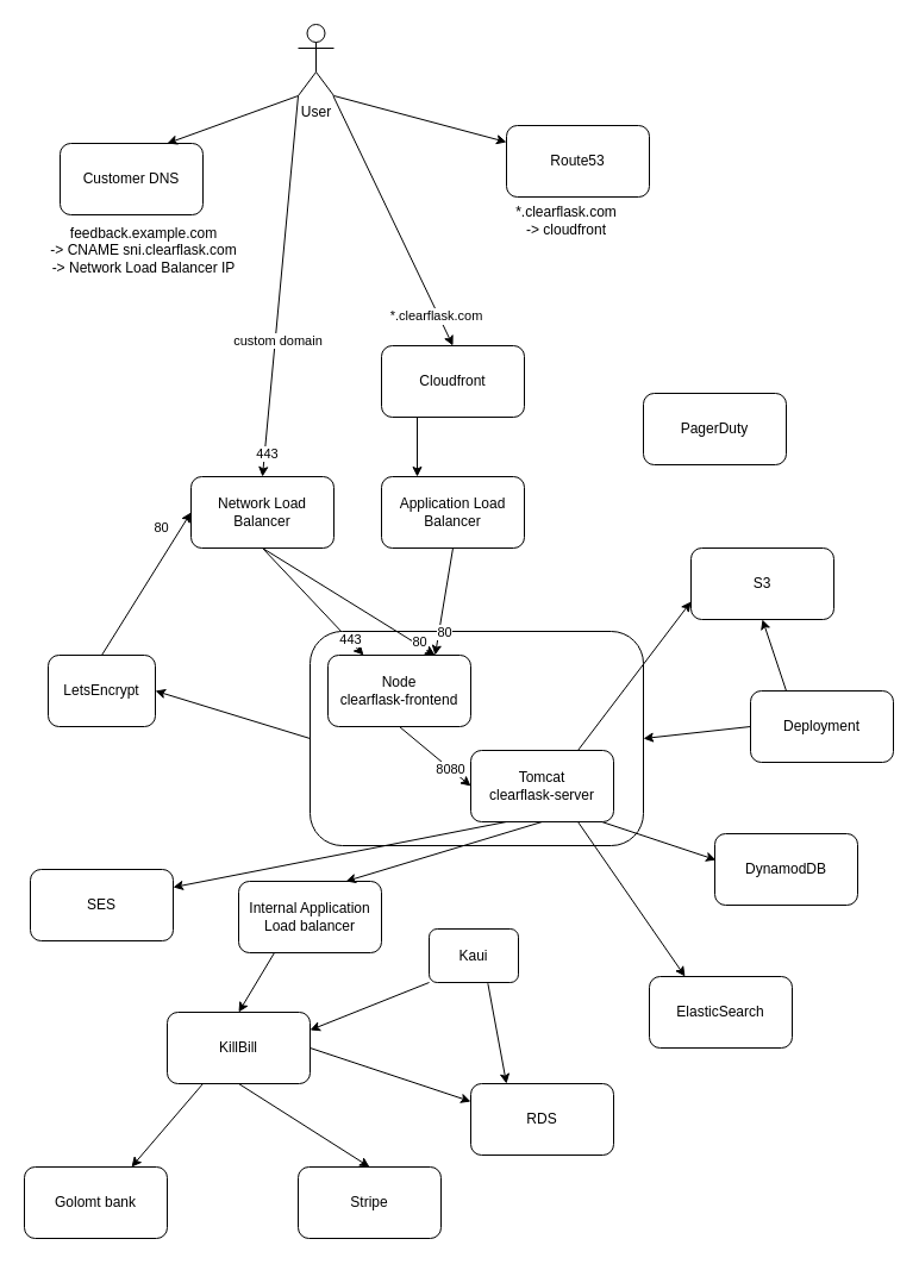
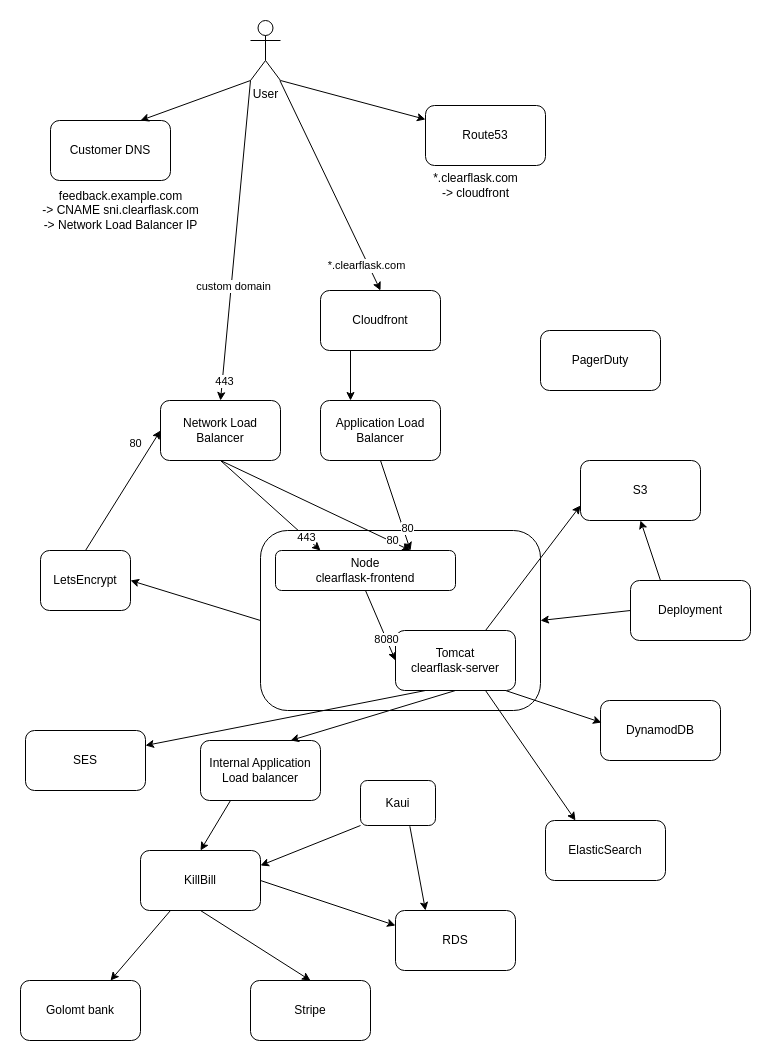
  <mxCell id="0" />
  <mxCell id="1" parent="0" />
  <mxCell id="2" value="&lt;div&gt;Cloudfront&lt;/div&gt;" style="rounded=1;whiteSpace=wrap;html=1;" parent="1" vertex="1"><mxGeometry x="320" y="290" width="120" height="60" as="geometry" /></mxCell>
  <mxCell id="3" value="" style="rounded=1;whiteSpace=wrap;html=1;align=center;" parent="1" vertex="1"><mxGeometry x="260" y="530" width="280" height="180" as="geometry" /></mxCell>
  <mxCell id="4" value="&lt;div&gt;Application Load Balancer&lt;/div&gt;" style="rounded=1;whiteSpace=wrap;html=1;" parent="1" vertex="1"><mxGeometry x="320" y="400" width="120" height="60" as="geometry" /></mxCell>
  <mxCell id="5" value="Deployment" style="rounded=1;whiteSpace=wrap;html=1;" parent="1" vertex="1"><mxGeometry x="630" y="580" width="120" height="60" as="geometry" /></mxCell>
  <mxCell id="6" value="Network Load Balancer" style="rounded=1;whiteSpace=wrap;html=1;" parent="1" vertex="1"><mxGeometry x="160" y="400" width="120" height="60" as="geometry" /></mxCell>
  <mxCell id="7" value="S3" style="rounded=1;whiteSpace=wrap;html=1;" parent="1" vertex="1"><mxGeometry x="580" y="460" width="120" height="60" as="geometry" /></mxCell>
  <mxCell id="8" value="User" style="shape=umlActor;verticalLabelPosition=bottom;verticalAlign=top;html=1;outlineConnect=0;" parent="1" vertex="1"><mxGeometry x="250" y="20" width="30" height="60" as="geometry" /></mxCell>
  <mxCell id="9" value="" style="endArrow=classic;html=1;exitX=0.5;exitY=1;exitDx=0;exitDy=0;entryX=0.75;entryY=0;entryDx=0;entryDy=0;" parent="1" source="4" target="54" edge="1"><mxGeometry width="50" height="50" relative="1" as="geometry"><mxPoint x="685" y="220" as="sourcePoint" /><mxPoint x="370" y="550" as="targetPoint" /></mxGeometry></mxCell>
  <mxCell id="10" value="80" style="edgeLabel;html=1;align=center;verticalAlign=middle;resizable=0;points=[];" parent="9" vertex="1" connectable="0"><mxGeometry x="0.549" y="4" relative="1" as="geometry"><mxPoint as="offset" /></mxGeometry></mxCell>
  <mxCell id="11" value="" style="endArrow=classic;html=1;" parent="1" target="12" edge="1"><mxGeometry width="50" height="50" relative="1" as="geometry"><mxPoint x="280" y="80" as="sourcePoint" /><mxPoint x="630" y="180" as="targetPoint" /></mxGeometry></mxCell>
  <mxCell id="12" value="Route53" style="rounded=1;whiteSpace=wrap;html=1;" parent="1" vertex="1"><mxGeometry x="425" y="105" width="120" height="60" as="geometry" /></mxCell>
  <mxCell id="13" value="" style="endArrow=classic;html=1;entryX=0.5;entryY=0;entryDx=0;entryDy=0;" parent="1" source="8" target="2" edge="1"><mxGeometry width="50" height="50" relative="1" as="geometry"><mxPoint x="370" y="390" as="sourcePoint" /><mxPoint x="420" y="340" as="targetPoint" /></mxGeometry></mxCell>
  <mxCell id="14" value="&lt;div&gt;API&lt;/div&gt;" style="edgeLabel;html=1;align=center;verticalAlign=middle;resizable=0;points=[];" parent="13" vertex="1" connectable="0"><mxGeometry x="0.843" y="1" relative="1" as="geometry"><mxPoint x="-10" y="-8" as="offset" /></mxGeometry></mxCell>
  <mxCell id="15" value="*.clearflask.com" style="edgeLabel;html=1;align=center;verticalAlign=middle;resizable=0;points=[];" parent="13" vertex="1" connectable="0"><mxGeometry x="0.754" y="-2" relative="1" as="geometry"><mxPoint as="offset" /></mxGeometry></mxCell>
  <mxCell id="16" value="" style="endArrow=classic;html=1;exitX=0.25;exitY=1;exitDx=0;exitDy=0;entryX=0.25;entryY=0;entryDx=0;entryDy=0;" parent="1" source="2" target="4" edge="1"><mxGeometry width="50" height="50" relative="1" as="geometry"><mxPoint x="370" y="390" as="sourcePoint" /><mxPoint x="420" y="340" as="targetPoint" /></mxGeometry></mxCell>
  <mxCell id="17" value="&lt;div&gt;*.clearflask.com&lt;/div&gt;&lt;div&gt;-&amp;gt; cloudfront&lt;/div&gt;" style="text;html=1;align=center;verticalAlign=middle;resizable=0;points=[];autosize=1;" parent="1" vertex="1"><mxGeometry x="425" y="170" width="100" height="30" as="geometry" /></mxCell>
  <mxCell id="18" value="" style="endArrow=classic;html=1;entryX=1;entryY=0.5;entryDx=0;entryDy=0;exitX=0;exitY=0.5;exitDx=0;exitDy=0;" parent="1" source="5" target="3" edge="1"><mxGeometry width="50" height="50" relative="1" as="geometry"><mxPoint x="370" y="390" as="sourcePoint" /><mxPoint x="420" y="340" as="targetPoint" /></mxGeometry></mxCell>
  <mxCell id="19" value="" style="endArrow=classic;html=1;exitX=0.25;exitY=0;exitDx=0;exitDy=0;entryX=0.5;entryY=1;entryDx=0;entryDy=0;" parent="1" source="5" target="7" edge="1"><mxGeometry width="50" height="50" relative="1" as="geometry"><mxPoint x="370" y="390" as="sourcePoint" /><mxPoint x="420" y="340" as="targetPoint" /></mxGeometry></mxCell>
  <mxCell id="20" value="&lt;div&gt;Customer DNS&lt;/div&gt;" style="rounded=1;whiteSpace=wrap;html=1;" parent="1" vertex="1"><mxGeometry x="50" y="120" width="120" height="60" as="geometry" /></mxCell>
  <mxCell id="21" value="KillBill" style="rounded=1;whiteSpace=wrap;html=1;" parent="1" vertex="1"><mxGeometry x="140" y="850" width="120" height="60" as="geometry" /></mxCell>
  <mxCell id="22" value="Stripe" style="rounded=1;whiteSpace=wrap;html=1;" parent="1" vertex="1"><mxGeometry x="250" y="980" width="120" height="60" as="geometry" /></mxCell>
  <mxCell id="23" value="" style="endArrow=classic;html=1;exitX=0.5;exitY=1;exitDx=0;exitDy=0;entryX=0.5;entryY=0;entryDx=0;entryDy=0;" parent="1" source="21" target="22" edge="1"><mxGeometry width="50" height="50" relative="1" as="geometry"><mxPoint x="370" y="730" as="sourcePoint" /><mxPoint x="420" y="680" as="targetPoint" /></mxGeometry></mxCell>
  <mxCell id="24" value="" style="endArrow=classic;html=1;exitX=0.25;exitY=1;exitDx=0;exitDy=0;entryX=0.5;entryY=0;entryDx=0;entryDy=0;" parent="1" source="47" target="21" edge="1"><mxGeometry width="50" height="50" relative="1" as="geometry"><mxPoint x="370" y="730" as="sourcePoint" /><mxPoint x="400" y="700" as="targetPoint" /></mxGeometry></mxCell>
  <mxCell id="25" value="&lt;div&gt;DynamodDB&lt;/div&gt;" style="rounded=1;whiteSpace=wrap;html=1;" parent="1" vertex="1"><mxGeometry x="600" y="700" width="120" height="60" as="geometry" /></mxCell>
  <mxCell id="26" value="&lt;div&gt;Golomt bank&lt;/div&gt;" style="rounded=1;whiteSpace=wrap;html=1;" parent="1" vertex="1"><mxGeometry x="20" y="980" width="120" height="60" as="geometry" /></mxCell>
  <mxCell id="27" value="" style="endArrow=classic;html=1;exitX=0.25;exitY=1;exitDx=0;exitDy=0;entryX=0.75;entryY=0;entryDx=0;entryDy=0;" parent="1" source="21" target="26" edge="1"><mxGeometry width="50" height="50" relative="1" as="geometry"><mxPoint x="380" y="730" as="sourcePoint" /><mxPoint x="430" y="680" as="targetPoint" /></mxGeometry></mxCell>
  <mxCell id="28" value="&lt;div&gt;RDS&lt;/div&gt;" style="rounded=1;whiteSpace=wrap;html=1;" parent="1" vertex="1"><mxGeometry x="395" y="910" width="120" height="60" as="geometry" /></mxCell>
  <mxCell id="29" value="" style="endArrow=classic;html=1;exitX=1;exitY=0.5;exitDx=0;exitDy=0;entryX=0;entryY=0.25;entryDx=0;entryDy=0;" parent="1" source="21" target="28" edge="1"><mxGeometry width="50" height="50" relative="1" as="geometry"><mxPoint x="380" y="730" as="sourcePoint" /><mxPoint x="430" y="680" as="targetPoint" /></mxGeometry></mxCell>
  <mxCell id="30" value="&lt;div&gt;Kaui&lt;/div&gt;" style="rounded=1;whiteSpace=wrap;html=1;" parent="1" vertex="1"><mxGeometry x="360" y="780" width="75" height="45" as="geometry" /></mxCell>
  <mxCell id="31" value="" style="endArrow=classic;html=1;exitX=0;exitY=1;exitDx=0;exitDy=0;entryX=1;entryY=0.25;entryDx=0;entryDy=0;" parent="1" source="30" target="21" edge="1"><mxGeometry width="50" height="50" relative="1" as="geometry"><mxPoint x="380" y="730" as="sourcePoint" /><mxPoint x="430" y="680" as="targetPoint" /></mxGeometry></mxCell>
  <mxCell id="32" value="" style="endArrow=classic;html=1;entryX=0.008;entryY=0.367;entryDx=0;entryDy=0;entryPerimeter=0;" parent="1" target="25" edge="1"><mxGeometry width="50" height="50" relative="1" as="geometry"><mxPoint x="445" y="670" as="sourcePoint" /><mxPoint x="430" y="680" as="targetPoint" /></mxGeometry></mxCell>
  <mxCell id="33" value="" style="endArrow=classic;html=1;exitX=0.658;exitY=1.017;exitDx=0;exitDy=0;entryX=0.25;entryY=0;entryDx=0;entryDy=0;exitPerimeter=0;" parent="1" source="30" target="28" edge="1"><mxGeometry width="50" height="50" relative="1" as="geometry"><mxPoint x="380" y="730" as="sourcePoint" /><mxPoint x="430" y="680" as="targetPoint" /></mxGeometry></mxCell>
  <mxCell id="34" value="ElasticSearch" style="rounded=1;whiteSpace=wrap;html=1;" parent="1" vertex="1"><mxGeometry x="545" y="820" width="120" height="60" as="geometry" /></mxCell>
  <mxCell id="35" value="" style="endArrow=classic;html=1;exitX=0.75;exitY=1;exitDx=0;exitDy=0;entryX=0.25;entryY=0;entryDx=0;entryDy=0;" parent="1" source="53" target="34" edge="1"><mxGeometry width="50" height="50" relative="1" as="geometry"><mxPoint x="380" y="730" as="sourcePoint" /><mxPoint x="430" y="680" as="targetPoint" /></mxGeometry></mxCell>
  <mxCell id="36" value="SES" style="rounded=1;whiteSpace=wrap;html=1;" parent="1" vertex="1"><mxGeometry x="25" y="730" width="120" height="60" as="geometry" /></mxCell>
  <mxCell id="37" value="" style="endArrow=classic;html=1;exitX=0.25;exitY=1;exitDx=0;exitDy=0;entryX=1;entryY=0.25;entryDx=0;entryDy=0;" parent="1" source="53" target="36" edge="1"><mxGeometry width="50" height="50" relative="1" as="geometry"><mxPoint x="380" y="730" as="sourcePoint" /><mxPoint x="430" y="680" as="targetPoint" /></mxGeometry></mxCell>
  <mxCell id="38" value="&lt;div&gt;feedback.example.com&lt;br&gt;&lt;/div&gt;&lt;div&gt;-&amp;gt; CNAME &lt;span class=&quot;MuiTypography-root-364 jss493 jss494  MuiTypography-body1-366&quot;&gt;sni.clearflask.com&lt;/span&gt;&lt;/div&gt;&lt;div&gt;-&amp;gt; Network Load Balancer IP&lt;br&gt;&lt;/div&gt;" style="text;html=1;align=center;verticalAlign=middle;resizable=0;points=[];autosize=1;" parent="1" vertex="1"><mxGeometry x="35" y="185" width="170" height="50" as="geometry" /></mxCell>
  <mxCell id="39" value="" style="endArrow=classic;html=1;entryX=0.5;entryY=0;entryDx=0;entryDy=0;" parent="1" target="6" edge="1"><mxGeometry width="50" height="50" relative="1" as="geometry"><mxPoint x="250" y="80" as="sourcePoint" /><mxPoint x="420" y="310" as="targetPoint" /></mxGeometry></mxCell>
  <mxCell id="40" value="443" style="edgeLabel;html=1;align=center;verticalAlign=middle;resizable=0;points=[];" parent="39" vertex="1" connectable="0"><mxGeometry x="0.88" y="2" relative="1" as="geometry"><mxPoint as="offset" /></mxGeometry></mxCell>
  <mxCell id="41" value="custom domain" style="edgeLabel;html=1;align=center;verticalAlign=middle;resizable=0;points=[];" parent="39" vertex="1" connectable="0"><mxGeometry x="0.28" y="2" relative="1" as="geometry"><mxPoint as="offset" /></mxGeometry></mxCell>
  <mxCell id="42" value="" style="endArrow=classic;html=1;entryX=0.75;entryY=0;entryDx=0;entryDy=0;" parent="1" target="54" edge="1"><mxGeometry width="50" height="50" relative="1" as="geometry"><mxPoint x="220" y="460" as="sourcePoint" /><mxPoint x="420" y="430" as="targetPoint" /></mxGeometry></mxCell>
  <mxCell id="43" value="80" style="edgeLabel;html=1;align=center;verticalAlign=middle;resizable=0;points=[];" parent="42" vertex="1" connectable="0"><mxGeometry x="0.795" y="2" relative="1" as="geometry"><mxPoint as="offset" /></mxGeometry></mxCell>
  <mxCell id="44" value="PagerDuty" style="rounded=1;whiteSpace=wrap;html=1;" parent="1" vertex="1"><mxGeometry x="540" y="330" width="120" height="60" as="geometry" /></mxCell>
  <mxCell id="45" value="LetsEncrypt" style="rounded=1;whiteSpace=wrap;html=1;" parent="1" vertex="1"><mxGeometry x="40" y="550" width="90" height="60" as="geometry" /></mxCell>
  <mxCell id="46" value="" style="endArrow=classic;html=1;exitX=0;exitY=0.5;exitDx=0;exitDy=0;entryX=1;entryY=0.5;entryDx=0;entryDy=0;" parent="1" source="3" target="45" edge="1"><mxGeometry width="50" height="50" relative="1" as="geometry"><mxPoint x="300" y="650" as="sourcePoint" /><mxPoint x="350" y="600" as="targetPoint" /></mxGeometry></mxCell>
  <mxCell id="47" value="Internal Application Load balancer" style="rounded=1;whiteSpace=wrap;html=1;" parent="1" vertex="1"><mxGeometry x="200" y="740" width="120" height="60" as="geometry" /></mxCell>
  <mxCell id="48" value="" style="endArrow=classic;html=1;exitX=0.5;exitY=1;exitDx=0;exitDy=0;entryX=0.75;entryY=0;entryDx=0;entryDy=0;" parent="1" source="53" target="47" edge="1"><mxGeometry width="50" height="50" relative="1" as="geometry"><mxPoint x="380" y="610" as="sourcePoint" /><mxPoint x="200" y="850" as="targetPoint" /></mxGeometry></mxCell>
  <mxCell id="49" value="" style="endArrow=classic;html=1;exitX=0.5;exitY=0;exitDx=0;exitDy=0;entryX=0;entryY=0.5;entryDx=0;entryDy=0;" parent="1" source="45" target="6" edge="1"><mxGeometry width="50" height="50" relative="1" as="geometry"><mxPoint x="310" y="450" as="sourcePoint" /><mxPoint x="360" y="400" as="targetPoint" /></mxGeometry></mxCell>
  <mxCell id="50" value="80" style="edgeLabel;html=1;align=center;verticalAlign=middle;resizable=0;points=[];" parent="49" vertex="1" connectable="0"><mxGeometry x="0.724" y="-1" relative="1" as="geometry"><mxPoint x="-15.69" y="-4.87" as="offset" /></mxGeometry></mxCell>
  <mxCell id="51" value="" style="endArrow=classic;html=1;exitX=0.5;exitY=1;exitDx=0;exitDy=0;entryX=0.25;entryY=0;entryDx=0;entryDy=0;" parent="1" source="6" target="54" edge="1"><mxGeometry width="50" height="50" relative="1" as="geometry"><mxPoint x="310" y="450" as="sourcePoint" /><mxPoint x="350" y="550" as="targetPoint" /></mxGeometry></mxCell>
  <mxCell id="52" value="&lt;div&gt;443&lt;/div&gt;" style="edgeLabel;html=1;align=center;verticalAlign=middle;resizable=0;points=[];" parent="51" vertex="1" connectable="0"><mxGeometry x="0.694" relative="1" as="geometry"><mxPoint x="1" as="offset" /></mxGeometry></mxCell>
  <mxCell id="53" value="&lt;div&gt;Tomcat&lt;/div&gt;&lt;div&gt;clearflask-server&lt;br&gt;&lt;/div&gt;" style="rounded=1;whiteSpace=wrap;html=1;" parent="1" vertex="1"><mxGeometry x="395" y="630" width="120" height="60" as="geometry" /></mxCell>
- <mxCell id="54" value="&lt;div&gt;Node&lt;/div&gt;&lt;div&gt;clearflask-frontend&lt;br&gt;&lt;/div&gt;" style="rounded=1;whiteSpace=wrap;html=1;" parent="1" vertex="1"><mxGeometry x="275" y="550" width="120" height="60" as="geometry" /></mxCell>
+ <mxCell id="54" value="&lt;div&gt;Node&lt;/div&gt;&lt;div&gt;clearflask-frontend&lt;br&gt;&lt;/div&gt;" style="rounded=1;whiteSpace=wrap;html=1;" parent="1" vertex="1"><mxGeometry x="275" y="550" width="180" height="40" as="geometry" /></mxCell>
  <mxCell id="55" value="" style="endArrow=classic;html=1;exitX=0.5;exitY=1;exitDx=0;exitDy=0;entryX=0;entryY=0.5;entryDx=0;entryDy=0;" parent="1" source="54" target="53" edge="1"><mxGeometry width="50" height="50" relative="1" as="geometry"><mxPoint x="370" y="670" as="sourcePoint" /><mxPoint x="420" y="620" as="targetPoint" /></mxGeometry></mxCell>
  <mxCell id="56" value="&lt;div&gt;8080&lt;/div&gt;" style="edgeLabel;html=1;align=center;verticalAlign=middle;resizable=0;points=[];" parent="55" vertex="1" connectable="0"><mxGeometry x="0.4" relative="1" as="geometry"><mxPoint as="offset" /></mxGeometry></mxCell>
  <mxCell id="57" value="" style="endArrow=classic;html=1;exitX=0;exitY=1;exitDx=0;exitDy=0;exitPerimeter=0;entryX=0.75;entryY=0;entryDx=0;entryDy=0;" parent="1" source="8" target="20" edge="1"><mxGeometry width="50" height="50" relative="1" as="geometry"><mxPoint x="330" y="40" as="sourcePoint" /><mxPoint x="470" y="67.647" as="targetPoint" /></mxGeometry></mxCell>
  <mxCell id="58" value="" style="endArrow=classic;html=1;entryX=0;entryY=0.75;entryDx=0;entryDy=0;exitX=0.75;exitY=0;exitDx=0;exitDy=0;" edge="1" parent="1" source="53" target="7"><mxGeometry width="50" height="50" relative="1" as="geometry"><mxPoint x="640" y="620" as="sourcePoint" /><mxPoint x="550" y="630" as="targetPoint" /></mxGeometry></mxCell>
